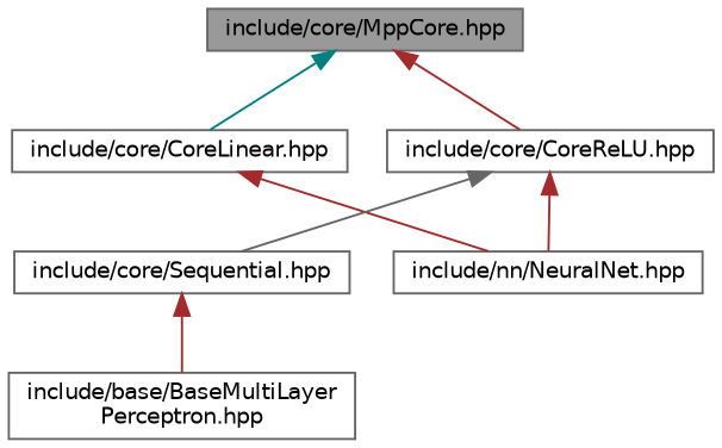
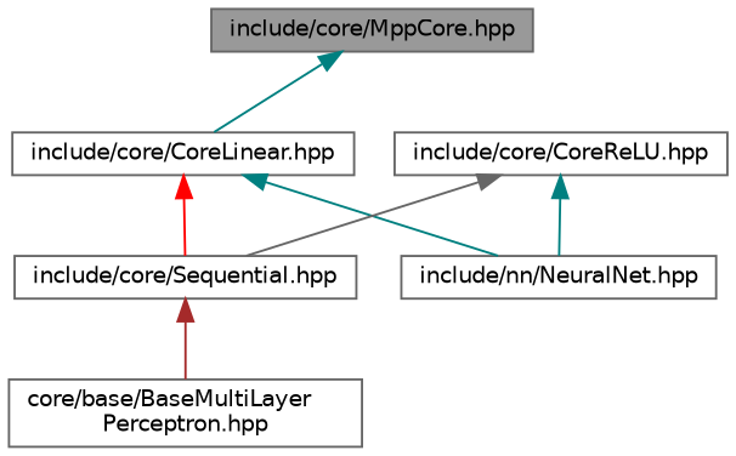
  digraph {
    node [color=grey40 fillcolor=white fontname=Helvetica fontsize=10 shape=box style=filled]
    edge [color=brown dir=back fontname=Helvetica fontsize=10 labelfontname=Helvetica labelfontsize=10 style=solid]
    n1 [color=gray40 fillcolor=grey60 fontcolor=black height=0.2 label="include/core/MppCore.hpp" width=0.4]
    n2 [height=0.2 label="include/core/CoreLinear.hpp" width=0.4]
    n3 [height=0.2 label="include/core/CoreReLU.hpp" width=0.4]
    n4 [height=0.2 label="include/core/Sequential.hpp" width=0.4]
    n5 [height=0.2 label="include/nn/NeuralNet.hpp" width=0.4]
-   n6 [height=0.2 label="include/base/BaseMultiLayer\lPerceptron.hpp" width=0.4]
+   n6 [height=0.2 label="core/base/BaseMultiLayer\lPerceptron.hpp" width=0.4]
    n1 -> n2 [color=teal]
-   n1 -> n3
-   n2 -> n5
+   n2 -> n4 [color=red]
+   n2 -> n5 [color=teal]
    n3 -> n4 [color=gray40]
-   n3 -> n5
+   n3 -> n5 [color=teal]
    n4 -> n6
  }
